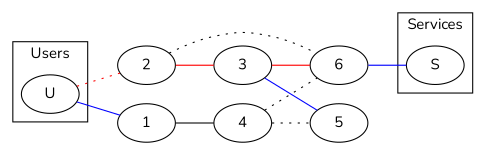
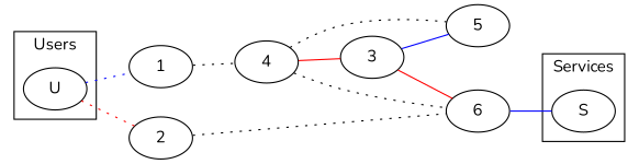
  graph {
    fontname=Nunito
    rankdir=LR
    node [fontname=Nunito]
    edge [fontname=Nunito]
    U
    S
    1
    3
    5
    2
    6
    4
    subgraph sub_1 {
      cluster=true
      label=Users
      U
    }
    subgraph sub_2 {
      cluster=true
      label=Services
      S
    }
    subgraph sub_3 {
      label="Mixnet Nodes"
      1
      3
      5
      2
      6
      4
    }
-   U -- 1 [color=blue]
+   U -- 1 [color=blue style=dotted]
    U -- 2 [color=red style=dotted]
-   1 -- 4 [style=solid]
+   1 -- 4 [style=dotted]
    3 -- 5 [color=blue]
    3 -- 6 [color=red]
-   2 -- 3 [color=red]
+   4 -- 3 [color=red]
    2 -- 6 [style=dotted]
    6 -- S [color=blue]
    4 -- 5 [style=dotted]
    4 -- 6 [style=dotted]
  }
